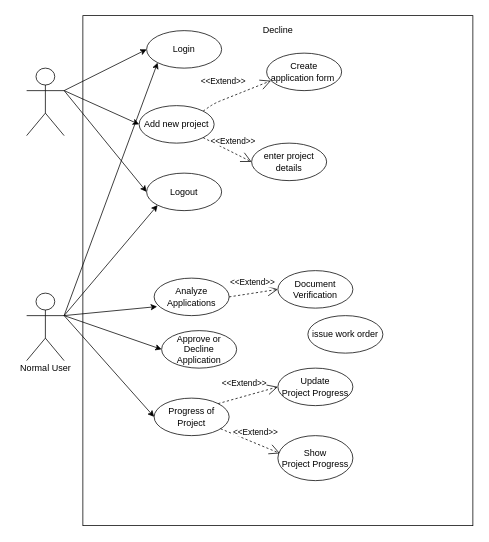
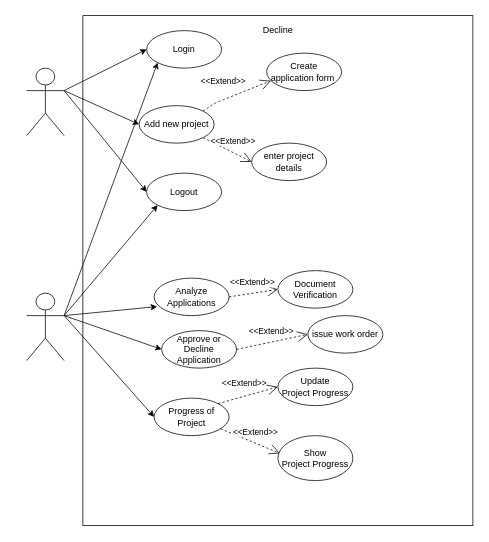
  <mxCell id="0" />
  <mxCell id="1" parent="0" />
  <mxCell id="2" value="" style="rounded=0;whiteSpace=wrap;html=1;" vertex="1" parent="1"><mxGeometry x="110" y="20" width="520" height="680" as="geometry" /></mxCell>
  <mxCell id="3" value="" style="shape=umlActor;verticalLabelPosition=bottom;verticalAlign=top;html=1;outlineConnect=0;" vertex="1" parent="1"><mxGeometry x="35" y="90" width="50" height="90" as="geometry" /></mxCell>
  <mxCell id="4" value="" style="shape=umlActor;verticalLabelPosition=bottom;verticalAlign=top;html=1;outlineConnect=0;" vertex="1" parent="1"><mxGeometry x="35" y="390" width="50" height="90" as="geometry" /></mxCell>
- <mxCell id="5" value="Normal User" style="text;html=1;align=center;verticalAlign=middle;resizable=0;points=[];autosize=1;" vertex="1" parent="1"><mxGeometry x="20" y="480" width="80" height="20" as="geometry" /></mxCell>
  <mxCell id="6" value="Login" style="ellipse;whiteSpace=wrap;html=1;" vertex="1" parent="1"><mxGeometry x="195" y="40" width="100" height="50" as="geometry" /></mxCell>
  <mxCell id="7" value="Logout" style="ellipse;whiteSpace=wrap;html=1;" vertex="1" parent="1"><mxGeometry x="195" y="230" width="100" height="50" as="geometry" /></mxCell>
  <mxCell id="8" value="Add new project" style="ellipse;whiteSpace=wrap;html=1;" vertex="1" parent="1"><mxGeometry x="185" y="140" width="100" height="50" as="geometry" /></mxCell>
  <mxCell id="9" value="Create&lt;br&gt;application form&amp;nbsp;" style="ellipse;whiteSpace=wrap;html=1;" vertex="1" parent="1"><mxGeometry x="355" y="70" width="100" height="50" as="geometry" /></mxCell>
  <mxCell id="10" value="enter project details" style="ellipse;whiteSpace=wrap;html=1;" vertex="1" parent="1"><mxGeometry x="335" y="190" width="100" height="50" as="geometry" /></mxCell>
  <mxCell id="11" value="" style="endArrow=classic;html=1;exitX=1;exitY=0.333;exitDx=0;exitDy=0;exitPerimeter=0;entryX=0;entryY=0.5;entryDx=0;entryDy=0;" edge="1" parent="1" source="3" target="6"><mxGeometry width="50" height="50" relative="1" as="geometry"><mxPoint x="145" y="120" as="sourcePoint" /><mxPoint x="195" y="70" as="targetPoint" /></mxGeometry></mxCell>
  <mxCell id="12" value="" style="endArrow=classic;html=1;exitX=1;exitY=0.333;exitDx=0;exitDy=0;exitPerimeter=0;entryX=0;entryY=0.5;entryDx=0;entryDy=0;" edge="1" parent="1" source="3" target="8"><mxGeometry width="50" height="50" relative="1" as="geometry"><mxPoint x="100" y="157.5" as="sourcePoint" /><mxPoint x="210" y="112.5" as="targetPoint" /></mxGeometry></mxCell>
  <mxCell id="13" value="" style="endArrow=classic;html=1;exitX=1;exitY=0.333;exitDx=0;exitDy=0;exitPerimeter=0;entryX=0;entryY=0.5;entryDx=0;entryDy=0;" edge="1" parent="1" source="3" target="7"><mxGeometry width="50" height="50" relative="1" as="geometry"><mxPoint x="55" y="280" as="sourcePoint" /><mxPoint x="165" y="235" as="targetPoint" /></mxGeometry></mxCell>
  <mxCell id="14" value="&amp;lt;&amp;lt;Extend&amp;gt;&amp;gt;" style="endArrow=open;endSize=12;dashed=1;html=1;exitX=1;exitY=0;exitDx=0;exitDy=0;entryX=0.057;entryY=0.737;entryDx=0;entryDy=0;entryPerimeter=0;" edge="1" parent="1" source="8" target="9"><mxGeometry x="-0.186" y="24" width="160" relative="1" as="geometry"><mxPoint x="325" y="50" as="sourcePoint" /><mxPoint x="485" y="50" as="targetPoint" /><Array as="points"><mxPoint x="285" y="137" /></Array><mxPoint as="offset" /></mxGeometry></mxCell>
  <mxCell id="15" value="&amp;lt;&amp;lt;Extend&amp;gt;&amp;gt;" style="endArrow=open;endSize=12;dashed=1;html=1;exitX=1;exitY=1;exitDx=0;exitDy=0;entryX=0;entryY=0.5;entryDx=0;entryDy=0;" edge="1" parent="1" source="8" target="10"><mxGeometry x="0.037" y="14" width="160" relative="1" as="geometry"><mxPoint x="270.355" y="157.322" as="sourcePoint" /><mxPoint x="335.7" y="126.85" as="targetPoint" /><Array as="points" /><mxPoint as="offset" /></mxGeometry></mxCell>
  <mxCell id="16" value="" style="endArrow=classic;html=1;exitX=1;exitY=0.333;exitDx=0;exitDy=0;exitPerimeter=0;entryX=0;entryY=1;entryDx=0;entryDy=0;" edge="1" parent="1" source="4" target="7"><mxGeometry width="50" height="50" relative="1" as="geometry"><mxPoint x="85" y="415" as="sourcePoint" /><mxPoint x="195" y="370" as="targetPoint" /></mxGeometry></mxCell>
  <mxCell id="17" value="" style="endArrow=classic;html=1;exitX=1;exitY=0.333;exitDx=0;exitDy=0;exitPerimeter=0;entryX=0;entryY=1;entryDx=0;entryDy=0;" edge="1" parent="1" source="4" target="6"><mxGeometry width="50" height="50" relative="1" as="geometry"><mxPoint x="145" y="445" as="sourcePoint" /><mxPoint x="199" y="135" as="targetPoint" /></mxGeometry></mxCell>
  <mxCell id="18" value="Analyze Applications" style="ellipse;whiteSpace=wrap;html=1;" vertex="1" parent="1"><mxGeometry x="205" y="370" width="100" height="50" as="geometry" /></mxCell>
  <mxCell id="19" value="Document&lt;br&gt;Verification" style="ellipse;whiteSpace=wrap;html=1;" vertex="1" parent="1"><mxGeometry x="370" y="360" width="100" height="50" as="geometry" /></mxCell>
  <mxCell id="20" value="Approve or Decline Application" style="ellipse;whiteSpace=wrap;html=1;" vertex="1" parent="1"><mxGeometry x="215" y="440" width="100" height="50" as="geometry" /></mxCell>
  <mxCell id="21" value="Progress of Project" style="ellipse;whiteSpace=wrap;html=1;" vertex="1" parent="1"><mxGeometry x="205" y="530" width="100" height="50" as="geometry" /></mxCell>
  <mxCell id="22" value="Update&lt;span style=&quot;color: rgba(0 , 0 , 0 , 0) ; font-family: monospace ; font-size: 0px&quot;&gt;%3CmxGraphModel%3E%3Croot%3E%3CmxCell%20id%3D%220%22%2F%3E%3CmxCell%20id%3D%221%22%20parent%3D%220%22%2F%3E%3CmxCell%20id%3D%222%22%20value%3D%22Progress%20of%20Project%22%20style%3D%22ellipse%3BwhiteSpace%3Dwrap%3Bhtml%3D1%3B%22%20vertex%3D%221%22%20parent%3D%221%22%3E%3CmxGeometry%20x%3D%22260%22%20y%3D%22460%22%20width%3D%22100%22%20height%3D%2250%22%20as%3D%22geometry%22%2F%3E%3C%2FmxCell%3E%3C%2Froot%3E%3C%2FmxGraphModel%3E&lt;/span&gt;&lt;br&gt;Project Progress" style="ellipse;whiteSpace=wrap;html=1;" vertex="1" parent="1"><mxGeometry x="370" y="490" width="100" height="50" as="geometry" /></mxCell>
  <mxCell id="23" value="Show&lt;br&gt;Project Progress" style="ellipse;whiteSpace=wrap;html=1;" vertex="1" parent="1"><mxGeometry x="370" y="580" width="100" height="60" as="geometry" /></mxCell>
  <mxCell id="24" value="" style="endArrow=classic;html=1;exitX=1;exitY=0.333;exitDx=0;exitDy=0;exitPerimeter=0;entryX=0.04;entryY=0.759;entryDx=0;entryDy=0;entryPerimeter=0;" edge="1" parent="1" source="4" target="18"><mxGeometry width="50" height="50" relative="1" as="geometry"><mxPoint x="95" y="430" as="sourcePoint" /><mxPoint x="202" y="393" as="targetPoint" /></mxGeometry></mxCell>
  <mxCell id="25" value="" style="endArrow=classic;html=1;exitX=1;exitY=0.333;exitDx=0;exitDy=0;exitPerimeter=0;entryX=0;entryY=0.5;entryDx=0;entryDy=0;" edge="1" parent="1" source="4" target="21"><mxGeometry width="50" height="50" relative="1" as="geometry"><mxPoint x="105" y="440" as="sourcePoint" /><mxPoint x="229.645" y="342.678" as="targetPoint" /></mxGeometry></mxCell>
  <mxCell id="26" value="&amp;lt;&amp;lt;Extend&amp;gt;&amp;gt;" style="endArrow=open;endSize=12;dashed=1;html=1;exitX=1;exitY=0.5;exitDx=0;exitDy=0;entryX=0;entryY=0.5;entryDx=0;entryDy=0;" edge="1" parent="1" source="18" target="19"><mxGeometry x="0.037" y="14" width="160" relative="1" as="geometry"><mxPoint x="454.995" y="367.678" as="sourcePoint" /><mxPoint x="539.64" y="400" as="targetPoint" /><Array as="points" /><mxPoint as="offset" /></mxGeometry></mxCell>
  <mxCell id="27" value="&amp;lt;&amp;lt;Extend&amp;gt;&amp;gt;" style="endArrow=open;endSize=12;dashed=1;html=1;entryX=0.027;entryY=0.394;entryDx=0;entryDy=0;entryPerimeter=0;" edge="1" parent="1" source="21" target="23"><mxGeometry x="0.037" y="14" width="160" relative="1" as="geometry"><mxPoint x="265" y="610" as="sourcePoint" /><mxPoint x="330" y="619.5" as="targetPoint" /><Array as="points" /><mxPoint as="offset" /></mxGeometry></mxCell>
  <mxCell id="28" value="&amp;lt;&amp;lt;Extend&amp;gt;&amp;gt;" style="endArrow=open;endSize=12;dashed=1;html=1;entryX=0;entryY=0.5;entryDx=0;entryDy=0;exitX=1;exitY=0;exitDx=0;exitDy=0;" edge="1" parent="1" source="21" target="22"><mxGeometry x="-0.015" y="17" width="160" relative="1" as="geometry"><mxPoint x="303.654" y="580.858" as="sourcePoint" /><mxPoint x="382.7" y="613.64" as="targetPoint" /><Array as="points" /><mxPoint as="offset" /></mxGeometry></mxCell>
  <mxCell id="29" value="" style="endArrow=classic;html=1;entryX=0;entryY=0.5;entryDx=0;entryDy=0;exitX=1;exitY=0.333;exitDx=0;exitDy=0;exitPerimeter=0;" edge="1" parent="1" source="4" target="20"><mxGeometry width="50" height="50" relative="1" as="geometry"><mxPoint x="85" y="418" as="sourcePoint" /><mxPoint x="219" y="417.95" as="targetPoint" /></mxGeometry></mxCell>
  <mxCell id="30" value="Decline" style="text;html=1;align=center;verticalAlign=middle;resizable=0;points=[];autosize=1;" vertex="1" parent="1"><mxGeometry x="330" y="30" width="80" height="20" as="geometry" /></mxCell>
  <mxCell id="31" value="issue work order" style="ellipse;whiteSpace=wrap;html=1;" vertex="1" parent="1"><mxGeometry x="410" y="420" width="100" height="50" as="geometry" /></mxCell>
+ <mxCell id="32" value="&amp;lt;&amp;lt;Extend&amp;gt;&amp;gt;" style="endArrow=open;endSize=12;dashed=1;html=1;exitX=1;exitY=0.5;exitDx=0;exitDy=0;entryX=0;entryY=0.5;entryDx=0;entryDy=0;" edge="1" parent="1" source="20" target="31"><mxGeometry x="0.037" y="14" width="160" relative="1" as="geometry"><mxPoint x="338" y="460" as="sourcePoint" /><mxPoint x="403" y="450" as="targetPoint" /><Array as="points" /><mxPoint as="offset" /></mxGeometry></mxCell>
